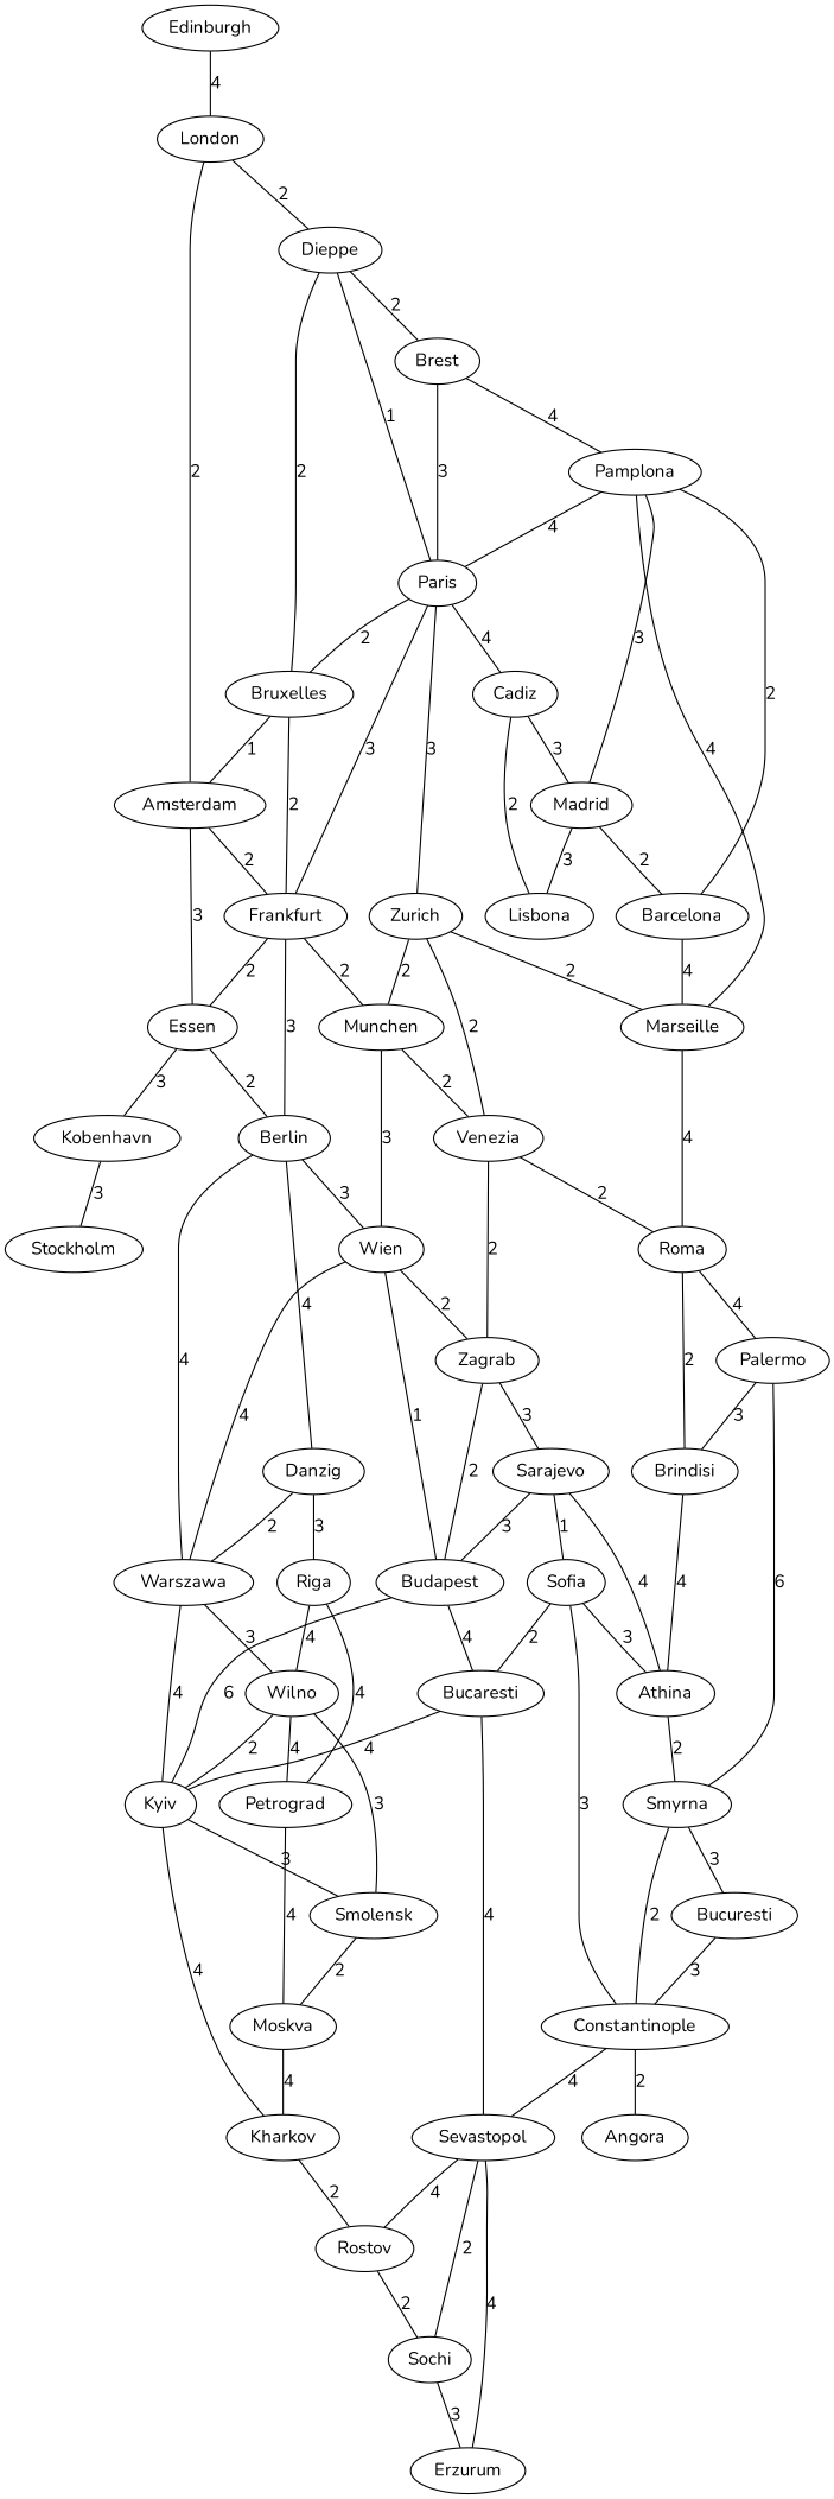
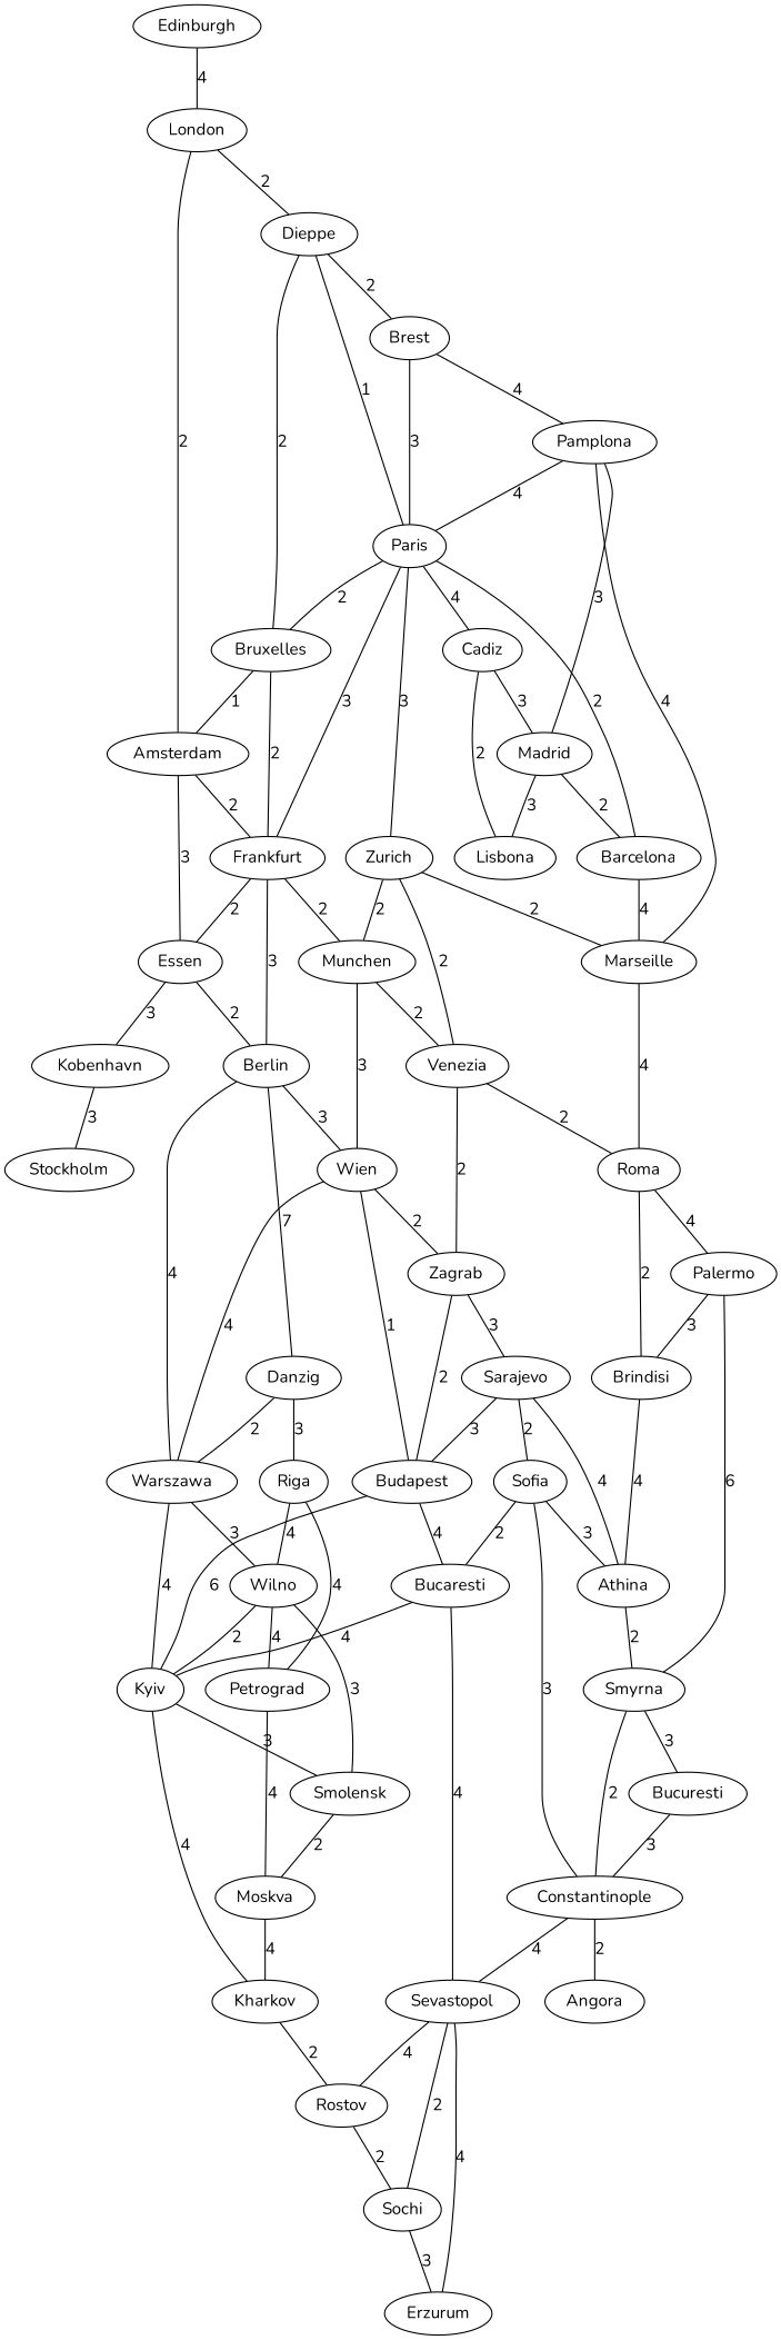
  digraph {
    fontname=Nunito
    node [fontname=Nunito]
    edge [arrowhead=none fontname=Nunito]
    Edinburgh
    London
    Dieppe
    Amsterdam
    Brest
    Paris
    Bruxelles
    Frankfurt
    Essen
    Pamplona
    Cadiz
    Zurich
    Madrid
    Barcelona
    Marseille
    Lisbona
    Roma
    Berlin
    Munchen
    Venezia
    Palermo
    Brindisi
    Kobenhavn
    Wien
    Warszawa
    Danzig
    Stockholm
    Zagrab
    Budapest
    Smyrna
    Athina
    Sarajevo
    Wilno
    Kyiv
    Bucaresti
    Sofia
    Constantinople
    Bucuresti
    Riga
    Petrograd
    Moskva
    Smolensk
    Kharkov
    Sevastopol
    Rostov
    Sochi
    Erzurum
    Angora
    Edinburgh -> London [label=4]
    London -> Dieppe [label=2]
    London -> Amsterdam [label=2]
    Dieppe -> Brest [label=2]
    Dieppe -> Paris [label=1]
    Dieppe -> Bruxelles [label=2]
    Amsterdam -> Frankfurt [label=2]
    Amsterdam -> Essen [label=3]
    Brest -> Paris [label=3]
    Brest -> Pamplona [label=4]
    Paris -> Bruxelles [label=2]
    Paris -> Frankfurt [label=3]
    Paris -> Cadiz [label=4]
    Paris -> Zurich [label=3]
    Bruxelles -> Amsterdam [label=1]
    Bruxelles -> Frankfurt [label=2]
    Frankfurt -> Essen [label=2]
    Frankfurt -> Berlin [label=3]
    Frankfurt -> Munchen [label=2]
    Essen -> Berlin [label=2]
    Essen -> Kobenhavn [label=3]
    Pamplona -> Paris [label=4]
    Pamplona -> Madrid [label=3]
-   Pamplona -> Barcelona [label=2]
+   Paris -> Barcelona [label=2]
    Pamplona -> Marseille [label=4]
    Cadiz -> Madrid [label=3]
    Zurich -> Marseille [label=2]
    Zurich -> Munchen [label=2]
    Zurich -> Venezia [label=2]
    Madrid -> Barcelona [label=2]
    Madrid -> Lisbona [label=3]
    Barcelona -> Marseille [label=4]
    Marseille -> Roma [label=4]
    Lisbona -> Cadiz [label=2]
    Roma -> Palermo [label=4]
    Roma -> Brindisi [label=2]
    Berlin -> Wien [label=3]
    Berlin -> Warszawa [label=4]
-   Berlin -> Danzig [label=4]
+   Berlin -> Danzig [label=7]
    Munchen -> Venezia [label=2]
    Munchen -> Wien [label=3]
    Venezia -> Roma [label=2]
    Venezia -> Zagrab [label=2]
    Palermo -> Brindisi [label=3]
    Palermo -> Smyrna [label=6]
    Brindisi -> Athina [label=4]
    Kobenhavn -> Stockholm [label=3]
    Wien -> Warszawa [label=4]
    Wien -> Zagrab [label=2]
    Wien -> Budapest [label=1]
    Warszawa -> Wilno [label=3]
    Warszawa -> Kyiv [label=4]
    Danzig -> Warszawa [label=2]
    Danzig -> Riga [label=3]
    Zagrab -> Budapest [label=2]
    Zagrab -> Sarajevo [label=3]
    Budapest -> Kyiv [label=6]
    Budapest -> Bucaresti [label=4]
    Smyrna -> Constantinople [label=2]
    Smyrna -> Bucuresti [label=3]
    Athina -> Smyrna [label=2]
    Sarajevo -> Budapest [label=3]
    Sarajevo -> Athina [label=4]
-   Sarajevo -> Sofia [label=1]
+   Sarajevo -> Sofia [label=2]
    Wilno -> Kyiv [label=2]
    Wilno -> Petrograd [label=4]
    Wilno -> Smolensk [label=3]
    Kyiv -> Smolensk [label=3]
    Kyiv -> Kharkov [label=4]
    Bucaresti -> Kyiv [label=4]
    Bucaresti -> Sevastopol [label=4]
    Sofia -> Athina [label=3]
    Sofia -> Bucaresti [label=2]
    Sofia -> Constantinople [label=3]
    Constantinople -> Sevastopol [label=4]
    Constantinople -> Angora [label=2]
    Bucuresti -> Constantinople [label=3]
    Riga -> Wilno [label=4]
    Riga -> Petrograd [label=4]
    Petrograd -> Moskva [label=4]
    Moskva -> Kharkov [label=4]
    Smolensk -> Moskva [label=2]
    Kharkov -> Rostov [label=2]
    Sevastopol -> Rostov [label=4]
    Sevastopol -> Sochi [label=2]
    Sevastopol -> Erzurum [label=4]
    Rostov -> Sochi [label=2]
    Sochi -> Erzurum [label=3]
  }
